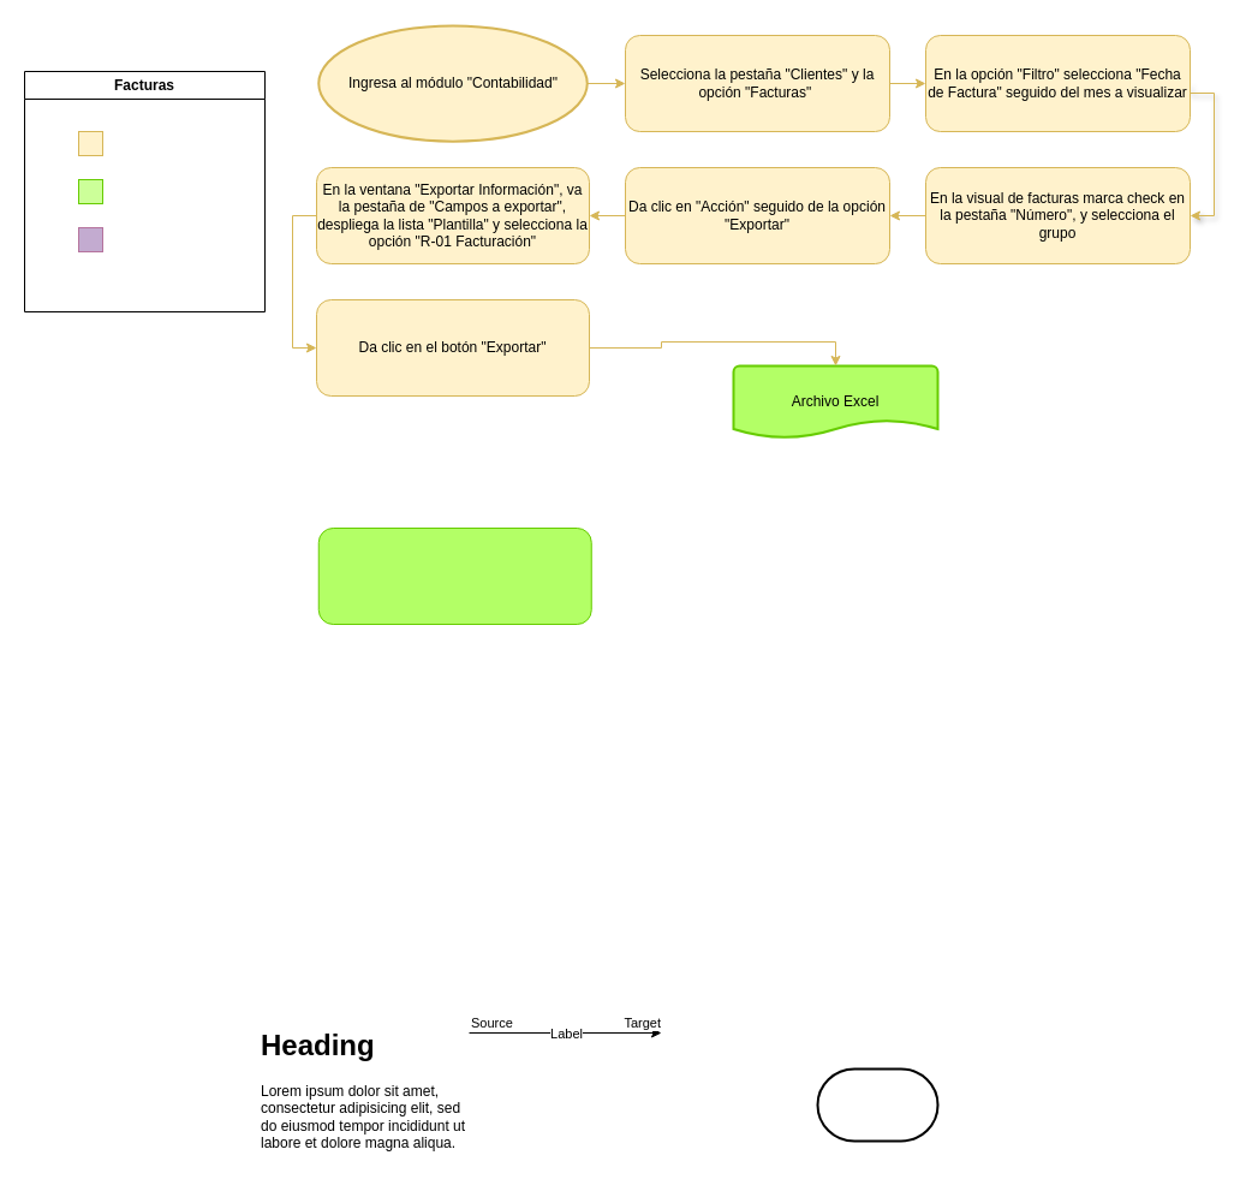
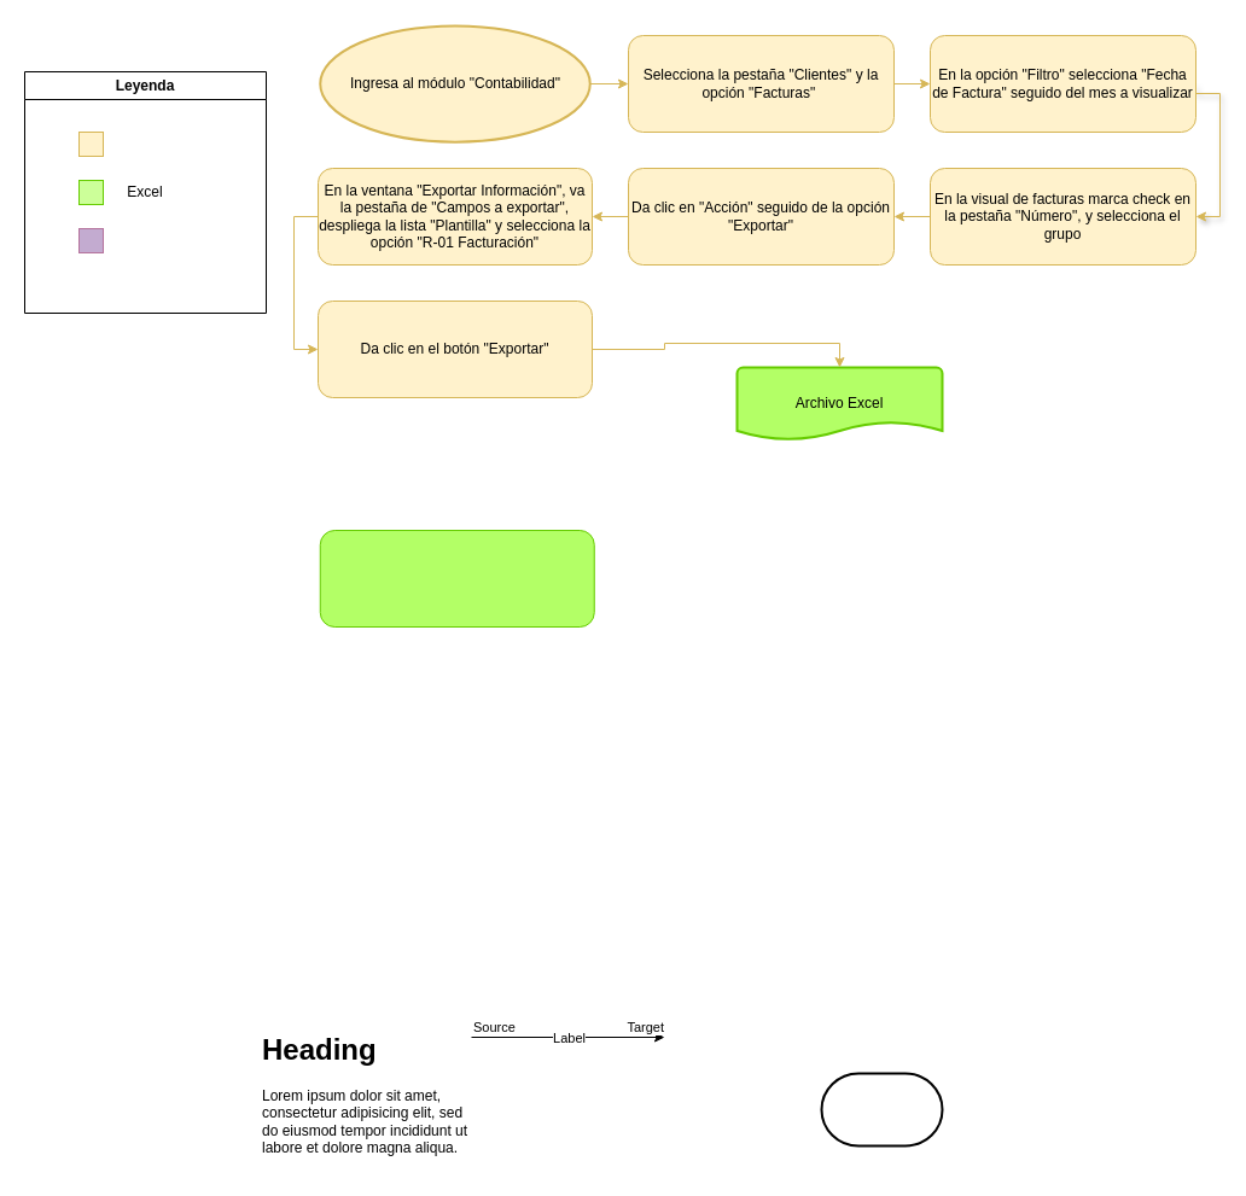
  <mxCell id="0" />
  <mxCell id="1" parent="0" />
  <mxCell id="2" style="edgeStyle=orthogonalEdgeStyle;rounded=0;orthogonalLoop=1;jettySize=auto;html=1;fillColor=#fff2cc;strokeColor=#d6b656;" edge="1" parent="1"><mxGeometry relative="1" as="geometry"><mxPoint x="410" y="99" as="targetPoint" /><mxPoint x="410" y="99" as="sourcePoint" /></mxGeometry></mxCell>
  <mxCell id="3" style="edgeStyle=orthogonalEdgeStyle;rounded=0;orthogonalLoop=1;jettySize=auto;html=1;exitX=1;exitY=0.5;exitDx=0;exitDy=0;entryX=0;entryY=0.5;entryDx=0;entryDy=0;strokeColor=#D6B656;" edge="1" parent="1" source="4" target="6"><mxGeometry relative="1" as="geometry" /></mxCell>
  <mxCell id="4" value="Selecciona la pestaña &quot;Clientes&quot; y la opción &quot;Facturas&quot;&amp;nbsp;" style="rounded=1;whiteSpace=wrap;html=1;fontSize=12;glass=0;strokeWidth=1;shadow=0;fillColor=#fff2cc;strokeColor=#d6b656;" parent="1" vertex="1"><mxGeometry x="520" y="29.01" width="220" height="80" as="geometry" /></mxCell>
  <mxCell id="5" style="edgeStyle=orthogonalEdgeStyle;rounded=0;orthogonalLoop=1;jettySize=auto;html=1;exitX=1;exitY=0.5;exitDx=0;exitDy=0;strokeColor=#D6B656;fillColor=#FFD966;shadow=1;entryX=1;entryY=0.5;entryDx=0;entryDy=0;" edge="1" parent="1" source="6" target="8"><mxGeometry relative="1" as="geometry"><mxPoint x="1010.345" y="199" as="targetPoint" /><Array as="points"><mxPoint x="990" y="77" /><mxPoint x="1010" y="77" /><mxPoint x="1010" y="179" /></Array></mxGeometry></mxCell>
  <mxCell id="6" value="En la opción &quot;Filtro&quot; selecciona &quot;Fecha de Factura&quot; seguido del mes a visualizar" style="rounded=1;whiteSpace=wrap;html=1;fontSize=12;glass=0;strokeWidth=1;shadow=0;fillColor=#fff2cc;strokeColor=#d6b656;" parent="1" vertex="1"><mxGeometry x="770" y="29.01" width="220" height="80" as="geometry" /></mxCell>
  <mxCell id="7" style="edgeStyle=orthogonalEdgeStyle;rounded=0;orthogonalLoop=1;jettySize=auto;html=1;exitX=0;exitY=0.5;exitDx=0;exitDy=0;entryX=1;entryY=0.5;entryDx=0;entryDy=0;strokeColor=#D6B656;" edge="1" parent="1" source="8" target="10"><mxGeometry relative="1" as="geometry" /></mxCell>
  <mxCell id="8" value="En la visual de facturas marca check en la pestaña &quot;Número&quot;, y selecciona el grupo" style="rounded=1;whiteSpace=wrap;html=1;fontSize=12;glass=0;strokeWidth=1;shadow=0;fillColor=#FFF2CC;strokeColor=#d6b656;" vertex="1" parent="1"><mxGeometry x="770" y="139" width="220" height="80" as="geometry" /></mxCell>
  <mxCell id="9" value="" style="edgeStyle=orthogonalEdgeStyle;rounded=0;orthogonalLoop=1;jettySize=auto;html=1;strokeColor=#D6B656;" edge="1" parent="1" source="10" target="19"><mxGeometry relative="1" as="geometry" /></mxCell>
  <mxCell id="10" value="Da clic en &quot;Acción&quot; seguido de la opción &quot;Exportar&quot;" style="rounded=1;whiteSpace=wrap;html=1;fontSize=12;glass=0;strokeWidth=1;shadow=0;fillColor=#fff2cc;strokeColor=#d6b656;" vertex="1" parent="1"><mxGeometry x="520" y="139" width="220" height="80" as="geometry" /></mxCell>
  <mxCell id="11" value="" style="endArrow=classic;html=1;rounded=0;" edge="1" parent="1"><mxGeometry relative="1" as="geometry"><mxPoint x="390" y="859" as="sourcePoint" /><mxPoint x="550" y="859" as="targetPoint" /></mxGeometry></mxCell>
  <mxCell id="12" value="Label" style="edgeLabel;resizable=0;html=1;;align=center;verticalAlign=middle;" connectable="0" vertex="1" parent="11"><mxGeometry relative="1" as="geometry" /></mxCell>
  <mxCell id="13" value="Source" style="edgeLabel;resizable=0;html=1;;align=left;verticalAlign=bottom;" connectable="0" vertex="1" parent="11"><mxGeometry x="-1" relative="1" as="geometry" /></mxCell>
  <mxCell id="14" value="Target" style="edgeLabel;resizable=0;html=1;;align=right;verticalAlign=bottom;" connectable="0" vertex="1" parent="11"><mxGeometry x="1" relative="1" as="geometry" /></mxCell>
  <mxCell id="15" value="&lt;h1 style=&quot;margin-top: 0px;&quot;&gt;Heading&lt;/h1&gt;&lt;p&gt;Lorem ipsum dolor sit amet, consectetur adipisicing elit, sed do eiusmod tempor incididunt ut labore et dolore magna aliqua.&lt;/p&gt;" style="text;html=1;whiteSpace=wrap;overflow=hidden;rounded=0;" vertex="1" parent="1"><mxGeometry x="215" y="849" width="180" height="120" as="geometry" /></mxCell>
  <mxCell id="16" value="Archivo Excel" style="strokeWidth=2;html=1;shape=mxgraph.flowchart.document2;whiteSpace=wrap;size=0.25;fillColor=#B3FF66;strokeColor=#66CC00;" vertex="1" parent="1"><mxGeometry x="610" y="304" width="170" height="60" as="geometry" /></mxCell>
  <mxCell id="17" value="" style="strokeWidth=2;html=1;shape=mxgraph.flowchart.terminator;whiteSpace=wrap;" vertex="1" parent="1"><mxGeometry x="680" y="889" width="100" height="60" as="geometry" /></mxCell>
  <mxCell id="18" style="edgeStyle=orthogonalEdgeStyle;rounded=0;orthogonalLoop=1;jettySize=auto;html=1;exitX=0;exitY=0.5;exitDx=0;exitDy=0;entryX=0;entryY=0.5;entryDx=0;entryDy=0;strokeColor=#D6B656;" edge="1" parent="1" source="19" target="25"><mxGeometry relative="1" as="geometry" /></mxCell>
  <mxCell id="19" value="En la ventana &quot;Exportar Información&quot;, va la pestaña de &quot;Campos a exportar&quot;, despliega la lista &quot;Plantilla&quot; y selecciona la opción &quot;R-01 Facturación&quot;" style="rounded=1;whiteSpace=wrap;html=1;fontSize=12;glass=0;strokeWidth=1;shadow=0;fillColor=#fff2cc;strokeColor=#d6b656;" vertex="1" parent="1"><mxGeometry x="263" y="139" width="227" height="80" as="geometry" /></mxCell>
- <mxCell id="20" value="Facturas" style="swimlane;whiteSpace=wrap;html=1;" vertex="1" parent="1"><mxGeometry x="20" y="59" width="200" height="200" as="geometry" /></mxCell>
+ <mxCell id="20" value="Leyenda" style="swimlane;whiteSpace=wrap;html=1;" vertex="1" parent="1"><mxGeometry x="20" y="59" width="200" height="200" as="geometry" /></mxCell>
  <mxCell id="21" value="" style="whiteSpace=wrap;html=1;fillColor=#fff2cc;strokeColor=#d6b656;" vertex="1" parent="20"><mxGeometry x="45" y="50" width="20" height="20" as="geometry" /></mxCell>
  <mxCell id="22" value="" style="whiteSpace=wrap;html=1;fillColor=#CCFF99;strokeColor=#66CC00;" vertex="1" parent="20"><mxGeometry x="45" y="90" width="20" height="20" as="geometry" /></mxCell>
+ <mxCell id="23" value="Excel" style="text;strokeColor=none;align=center;fillColor=none;html=1;verticalAlign=middle;whiteSpace=wrap;rounded=0;" vertex="1" parent="20"><mxGeometry x="70" y="85" width="60" height="30" as="geometry" /></mxCell>
  <mxCell id="24" value="" style="whiteSpace=wrap;html=1;fillColor=#C3ABD0;strokeColor=#B5739D;" vertex="1" parent="20"><mxGeometry x="45" y="130" width="20" height="20" as="geometry" /></mxCell>
  <mxCell id="25" value="Da clic en el botón &quot;Exportar&quot;" style="rounded=1;whiteSpace=wrap;html=1;fontSize=12;glass=0;strokeWidth=1;shadow=0;fillColor=#fff2cc;strokeColor=#d6b656;" vertex="1" parent="1"><mxGeometry x="263" y="249" width="227" height="80" as="geometry" /></mxCell>
  <mxCell id="26" value="" style="rounded=0;html=1;jettySize=auto;orthogonalLoop=1;fontSize=11;endArrow=block;endFill=0;endSize=8;strokeWidth=1;shadow=0;labelBackgroundColor=none;edgeStyle=orthogonalEdgeStyle;entryX=0;entryY=0.5;entryDx=0;entryDy=0;fillColor=#fff2cc;strokeColor=#d6b656;" edge="1" parent="1" target="28"><mxGeometry relative="1" as="geometry"><mxPoint x="370" y="70.25" as="sourcePoint" /><mxPoint x="555" y="70" as="targetPoint" /></mxGeometry></mxCell>
  <mxCell id="27" style="edgeStyle=orthogonalEdgeStyle;rounded=0;orthogonalLoop=1;jettySize=auto;html=1;exitX=1;exitY=0.5;exitDx=0;exitDy=0;exitPerimeter=0;entryX=0;entryY=0.5;entryDx=0;entryDy=0;strokeColor=#D6B656;" edge="1" parent="1" source="28" target="4"><mxGeometry relative="1" as="geometry" /></mxCell>
  <mxCell id="28" value="Ingresa al módulo &quot;Contabilidad&quot;" style="strokeWidth=2;html=1;shape=mxgraph.flowchart.start_1;whiteSpace=wrap;fillColor=#fff2cc;strokeColor=#d6b656;" vertex="1" parent="1"><mxGeometry x="264.75" y="20.88" width="223.5" height="96.25" as="geometry" /></mxCell>
  <mxCell id="29" style="edgeStyle=orthogonalEdgeStyle;rounded=0;orthogonalLoop=1;jettySize=auto;html=1;exitX=1;exitY=0.5;exitDx=0;exitDy=0;entryX=0.5;entryY=0;entryDx=0;entryDy=0;entryPerimeter=0;strokeColor=#D6B656;" edge="1" parent="1" source="25" target="16"><mxGeometry relative="1" as="geometry" /></mxCell>
  <mxCell id="30" value="" style="rounded=1;whiteSpace=wrap;html=1;fontSize=12;glass=0;strokeWidth=1;shadow=0;fillColor=#B3FF66;strokeColor=#66CC00;" vertex="1" parent="1"><mxGeometry x="264.75" y="439" width="227" height="80" as="geometry" /></mxCell>
